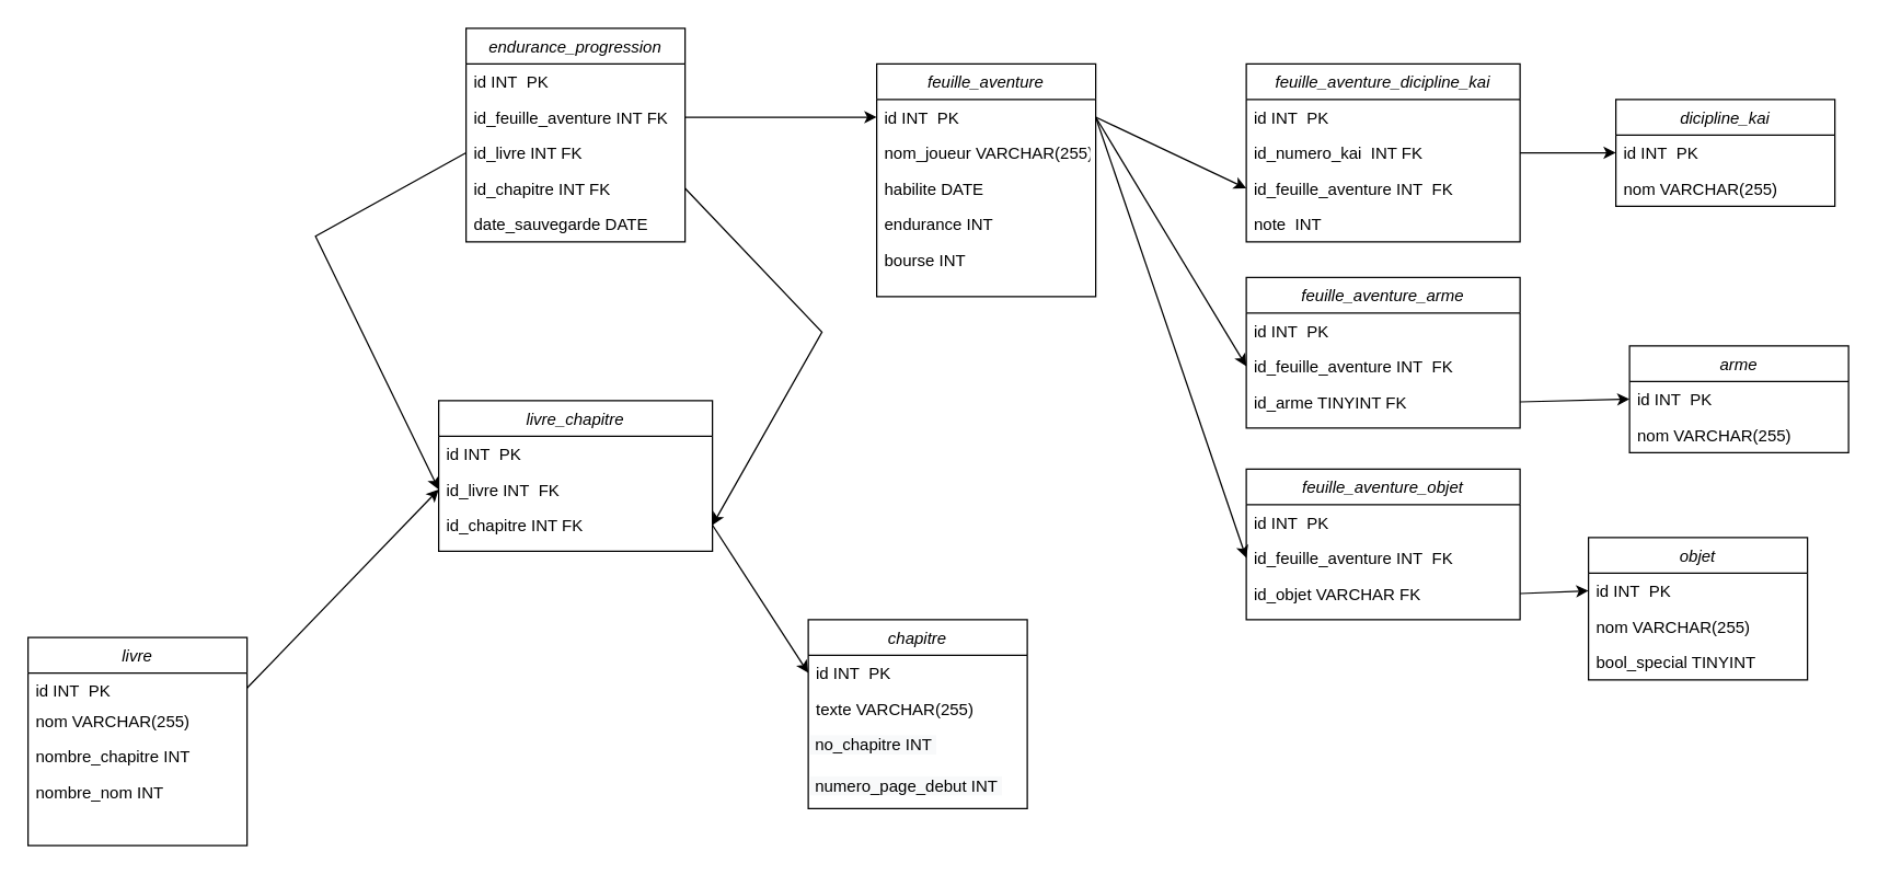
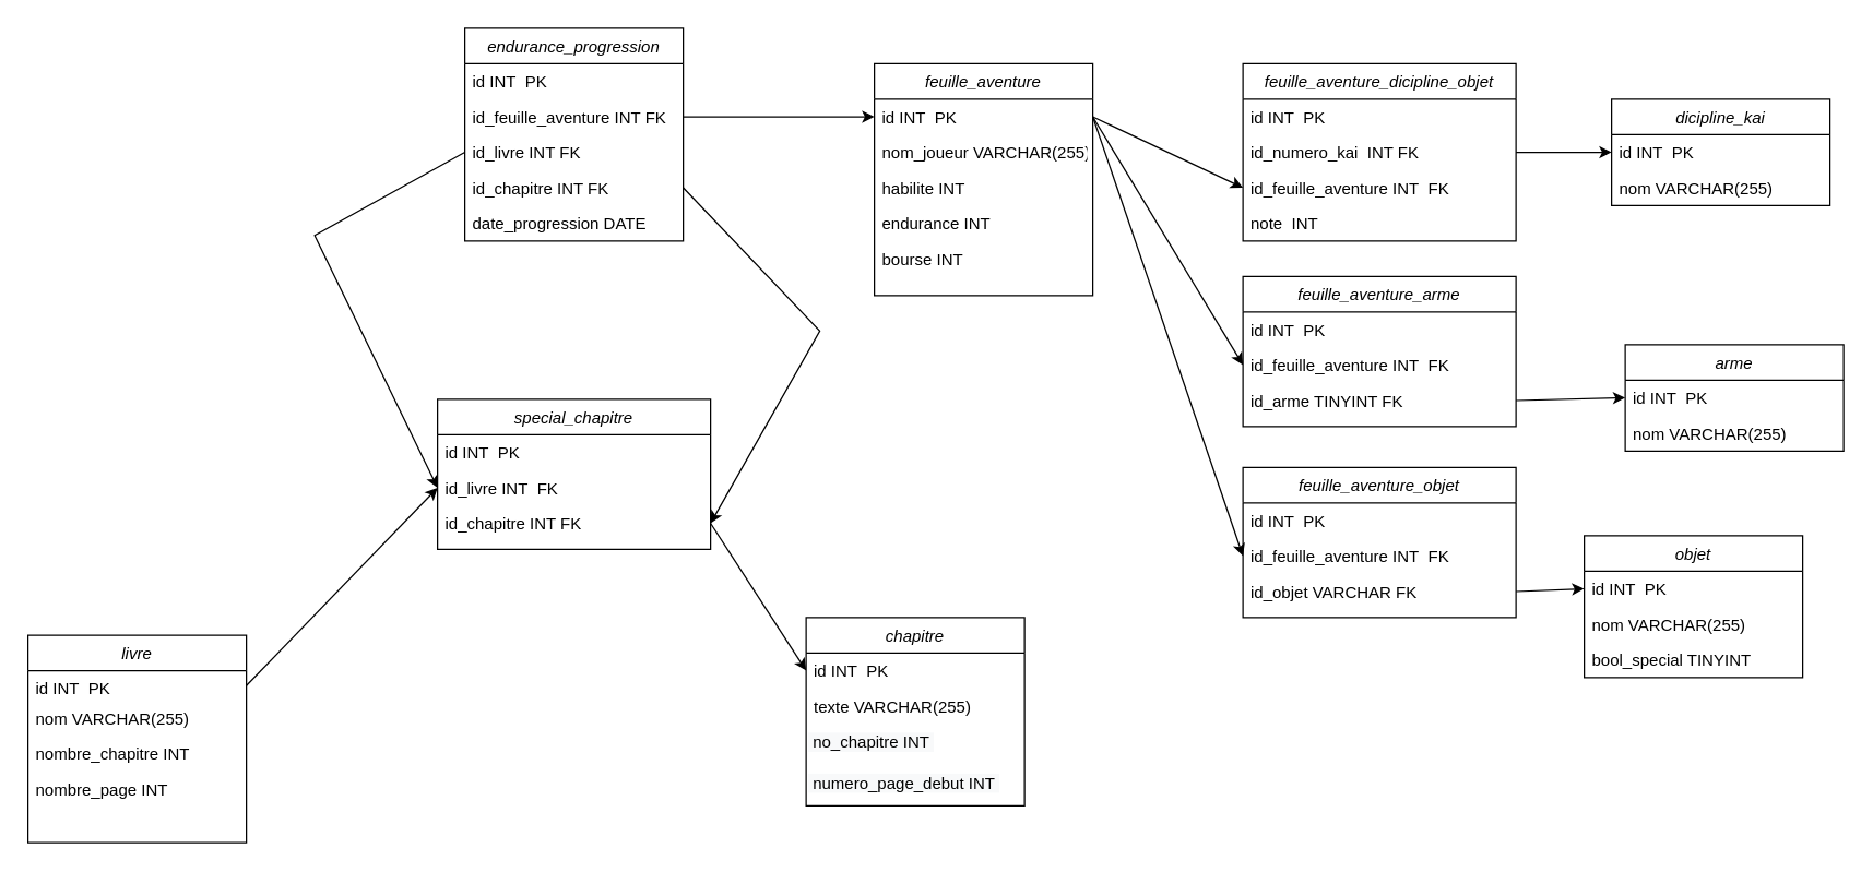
  <mxCell id="0" />
  <mxCell id="1" parent="0" />
  <mxCell id="2" value="livre" style="swimlane;fontStyle=2;align=center;verticalAlign=top;childLayout=stackLayout;horizontal=1;startSize=26;horizontalStack=0;resizeParent=1;resizeLast=0;collapsible=1;marginBottom=0;rounded=0;shadow=0;strokeWidth=1;" parent="1" vertex="1"><mxGeometry x="20" y="465" width="160" height="152" as="geometry"><mxRectangle x="230" y="140" width="160" height="26" as="alternateBounds" /></mxGeometry></mxCell>
  <mxCell id="3" value="id INT  PK " style="text;align=left;verticalAlign=top;spacingLeft=4;spacingRight=4;overflow=hidden;rotatable=0;points=[[0,0.5],[1,0.5]];portConstraint=eastwest;" parent="2" vertex="1"><mxGeometry y="26" width="160" height="22" as="geometry" /></mxCell>
  <mxCell id="4" value="nom VARCHAR(255)" style="text;align=left;verticalAlign=top;spacingLeft=4;spacingRight=4;overflow=hidden;rotatable=0;points=[[0,0.5],[1,0.5]];portConstraint=eastwest;" parent="2" vertex="1"><mxGeometry y="48" width="160" height="26" as="geometry" /></mxCell>
  <mxCell id="5" value="nombre_chapitre INT" style="text;align=left;verticalAlign=top;spacingLeft=4;spacingRight=4;overflow=hidden;rotatable=0;points=[[0,0.5],[1,0.5]];portConstraint=eastwest;" parent="2" vertex="1"><mxGeometry y="74" width="160" height="26" as="geometry" /></mxCell>
- <mxCell id="6" value="nombre_nom INT" style="text;align=left;verticalAlign=top;spacingLeft=4;spacingRight=4;overflow=hidden;rotatable=0;points=[[0,0.5],[1,0.5]];portConstraint=eastwest;" parent="2" vertex="1"><mxGeometry y="100" width="160" height="26" as="geometry" /></mxCell>
+ <mxCell id="6" value="nombre_page INT" style="text;align=left;verticalAlign=top;spacingLeft=4;spacingRight=4;overflow=hidden;rotatable=0;points=[[0,0.5],[1,0.5]];portConstraint=eastwest;" parent="2" vertex="1"><mxGeometry y="100" width="160" height="26" as="geometry" /></mxCell>
  <mxCell id="7" value="feuille_aventure" style="swimlane;fontStyle=2;align=center;verticalAlign=top;childLayout=stackLayout;horizontal=1;startSize=26;horizontalStack=0;resizeParent=1;resizeLast=0;collapsible=1;marginBottom=0;rounded=0;shadow=0;strokeWidth=1;" parent="1" vertex="1"><mxGeometry x="640" y="46" width="160" height="170" as="geometry"><mxRectangle x="130" y="380" width="160" height="26" as="alternateBounds" /></mxGeometry></mxCell>
  <mxCell id="8" value="id INT  PK " style="text;align=left;verticalAlign=top;spacingLeft=4;spacingRight=4;overflow=hidden;rotatable=0;points=[[0,0.5],[1,0.5]];portConstraint=eastwest;" parent="7" vertex="1"><mxGeometry y="26" width="160" height="26" as="geometry" /></mxCell>
  <mxCell id="9" value="nom_joueur VARCHAR(255)" style="text;align=left;verticalAlign=top;spacingLeft=4;spacingRight=4;overflow=hidden;rotatable=0;points=[[0,0.5],[1,0.5]];portConstraint=eastwest;" parent="7" vertex="1"><mxGeometry y="52" width="160" height="26" as="geometry" /></mxCell>
- <mxCell id="10" value="habilite DATE" style="text;align=left;verticalAlign=top;spacingLeft=4;spacingRight=4;overflow=hidden;rotatable=0;points=[[0,0.5],[1,0.5]];portConstraint=eastwest;" parent="7" vertex="1"><mxGeometry y="78" width="160" height="26" as="geometry" /></mxCell>
+ <mxCell id="10" value="habilite INT" style="text;align=left;verticalAlign=top;spacingLeft=4;spacingRight=4;overflow=hidden;rotatable=0;points=[[0,0.5],[1,0.5]];portConstraint=eastwest;" parent="7" vertex="1"><mxGeometry y="78" width="160" height="26" as="geometry" /></mxCell>
  <mxCell id="11" value="endurance INT" style="text;align=left;verticalAlign=top;spacingLeft=4;spacingRight=4;overflow=hidden;rotatable=0;points=[[0,0.5],[1,0.5]];portConstraint=eastwest;" parent="7" vertex="1"><mxGeometry y="104" width="160" height="26" as="geometry" /></mxCell>
  <mxCell id="12" value="bourse INT" style="text;align=left;verticalAlign=top;spacingLeft=4;spacingRight=4;overflow=hidden;rotatable=0;points=[[0,0.5],[1,0.5]];portConstraint=eastwest;" parent="7" vertex="1"><mxGeometry y="130" width="160" height="26" as="geometry" /></mxCell>
  <mxCell id="13" value="dicipline_kai" style="swimlane;fontStyle=2;align=center;verticalAlign=top;childLayout=stackLayout;horizontal=1;startSize=26;horizontalStack=0;resizeParent=1;resizeLast=0;collapsible=1;marginBottom=0;rounded=0;shadow=0;strokeWidth=1;" parent="1" vertex="1"><mxGeometry x="1180" y="72" width="160" height="78" as="geometry"><mxRectangle x="340" y="380" width="170" height="26" as="alternateBounds" /></mxGeometry></mxCell>
  <mxCell id="14" value="id INT  PK " style="text;align=left;verticalAlign=top;spacingLeft=4;spacingRight=4;overflow=hidden;rotatable=0;points=[[0,0.5],[1,0.5]];portConstraint=eastwest;" parent="13" vertex="1"><mxGeometry y="26" width="160" height="26" as="geometry" /></mxCell>
  <mxCell id="15" value="nom VARCHAR(255)" style="text;align=left;verticalAlign=top;spacingLeft=4;spacingRight=4;overflow=hidden;rotatable=0;points=[[0,0.5],[1,0.5]];portConstraint=eastwest;" parent="13" vertex="1"><mxGeometry y="52" width="160" height="26" as="geometry" /></mxCell>
  <mxCell id="16" value="chapitre" style="swimlane;fontStyle=2;align=center;verticalAlign=top;childLayout=stackLayout;horizontal=1;startSize=26;horizontalStack=0;resizeParent=1;resizeLast=0;collapsible=1;marginBottom=0;rounded=0;shadow=0;strokeWidth=1;" parent="1" vertex="1"><mxGeometry x="590" y="452" width="160" height="138" as="geometry"><mxRectangle x="550" y="140" width="160" height="26" as="alternateBounds" /></mxGeometry></mxCell>
  <mxCell id="17" value="id INT  PK " style="text;align=left;verticalAlign=top;spacingLeft=4;spacingRight=4;overflow=hidden;rotatable=0;points=[[0,0.5],[1,0.5]];portConstraint=eastwest;" parent="16" vertex="1"><mxGeometry y="26" width="160" height="26" as="geometry" /></mxCell>
  <mxCell id="18" value="texte VARCHAR(255)" style="text;align=left;verticalAlign=top;spacingLeft=4;spacingRight=4;overflow=hidden;rotatable=0;points=[[0,0.5],[1,0.5]];portConstraint=eastwest;" parent="16" vertex="1"><mxGeometry y="52" width="160" height="26" as="geometry" /></mxCell>
  <mxCell id="19" value="&lt;span style=&quot;color: rgb(0 , 0 , 0) ; font-family: &amp;quot;helvetica&amp;quot; ; font-size: 12px ; font-style: normal ; font-weight: 400 ; letter-spacing: normal ; text-align: left ; text-indent: 0px ; text-transform: none ; word-spacing: 0px ; background-color: rgb(248 , 249 , 250) ; display: inline ; float: none&quot;&gt;&amp;nbsp;no_chapitre INT&amp;nbsp;&lt;/span&gt;" style="text;whiteSpace=wrap;html=1;" parent="16" vertex="1"><mxGeometry y="78" width="160" height="30" as="geometry" /></mxCell>
  <mxCell id="20" value="&lt;span style=&quot;color: rgb(0 , 0 , 0) ; font-family: &amp;#34;helvetica&amp;#34; ; font-size: 12px ; font-style: normal ; font-weight: 400 ; letter-spacing: normal ; text-align: left ; text-indent: 0px ; text-transform: none ; word-spacing: 0px ; background-color: rgb(248 , 249 , 250) ; display: inline ; float: none&quot;&gt;&amp;nbsp;numero_page_debut INT&amp;nbsp;&lt;/span&gt;" style="text;whiteSpace=wrap;html=1;" parent="16" vertex="1"><mxGeometry y="108" width="160" height="30" as="geometry" /></mxCell>
  <mxCell id="21" value="arme" style="swimlane;fontStyle=2;align=center;verticalAlign=top;childLayout=stackLayout;horizontal=1;startSize=26;horizontalStack=0;resizeParent=1;resizeLast=0;collapsible=1;marginBottom=0;rounded=0;shadow=0;strokeWidth=1;" parent="1" vertex="1"><mxGeometry x="1190" y="252" width="160" height="78" as="geometry"><mxRectangle x="340" y="380" width="170" height="26" as="alternateBounds" /></mxGeometry></mxCell>
  <mxCell id="22" value="id INT  PK " style="text;align=left;verticalAlign=top;spacingLeft=4;spacingRight=4;overflow=hidden;rotatable=0;points=[[0,0.5],[1,0.5]];portConstraint=eastwest;" parent="21" vertex="1"><mxGeometry y="26" width="160" height="26" as="geometry" /></mxCell>
  <mxCell id="23" value="nom VARCHAR(255)" style="text;align=left;verticalAlign=top;spacingLeft=4;spacingRight=4;overflow=hidden;rotatable=0;points=[[0,0.5],[1,0.5]];portConstraint=eastwest;" parent="21" vertex="1"><mxGeometry y="52" width="160" height="26" as="geometry" /></mxCell>
  <mxCell id="24" value="endurance_progression" style="swimlane;fontStyle=2;align=center;verticalAlign=top;childLayout=stackLayout;horizontal=1;startSize=26;horizontalStack=0;resizeParent=1;resizeLast=0;collapsible=1;marginBottom=0;rounded=0;shadow=0;strokeWidth=1;" parent="1" vertex="1"><mxGeometry x="340" y="20" width="160" height="156" as="geometry"><mxRectangle x="130" y="380" width="160" height="26" as="alternateBounds" /></mxGeometry></mxCell>
  <mxCell id="25" value="id INT  PK " style="text;align=left;verticalAlign=top;spacingLeft=4;spacingRight=4;overflow=hidden;rotatable=0;points=[[0,0.5],[1,0.5]];portConstraint=eastwest;" parent="24" vertex="1"><mxGeometry y="26" width="160" height="26" as="geometry" /></mxCell>
  <mxCell id="26" value="id_feuille_aventure INT FK " style="text;align=left;verticalAlign=top;spacingLeft=4;spacingRight=4;overflow=hidden;rotatable=0;points=[[0,0.5],[1,0.5]];portConstraint=eastwest;" parent="24" vertex="1"><mxGeometry y="52" width="160" height="26" as="geometry" /></mxCell>
  <mxCell id="27" value="id_livre INT FK " style="text;align=left;verticalAlign=top;spacingLeft=4;spacingRight=4;overflow=hidden;rotatable=0;points=[[0,0.5],[1,0.5]];portConstraint=eastwest;" parent="24" vertex="1"><mxGeometry y="78" width="160" height="26" as="geometry" /></mxCell>
  <mxCell id="28" value="id_chapitre INT FK " style="text;align=left;verticalAlign=top;spacingLeft=4;spacingRight=4;overflow=hidden;rotatable=0;points=[[0,0.5],[1,0.5]];portConstraint=eastwest;" parent="24" vertex="1"><mxGeometry y="104" width="160" height="26" as="geometry" /></mxCell>
- <mxCell id="29" value="date_sauvegarde DATE " style="text;align=left;verticalAlign=top;spacingLeft=4;spacingRight=4;overflow=hidden;rotatable=0;points=[[0,0.5],[1,0.5]];portConstraint=eastwest;" parent="24" vertex="1"><mxGeometry y="130" width="160" height="26" as="geometry" /></mxCell>
- <mxCell id="30" value="feuille_aventure_dicipline_kai" style="swimlane;fontStyle=2;align=center;verticalAlign=top;childLayout=stackLayout;horizontal=1;startSize=26;horizontalStack=0;resizeParent=1;resizeLast=0;collapsible=1;marginBottom=0;rounded=0;shadow=0;strokeWidth=1;" parent="1" vertex="1"><mxGeometry x="910" y="46" width="200" height="130" as="geometry"><mxRectangle x="130" y="380" width="160" height="26" as="alternateBounds" /></mxGeometry></mxCell>
+ <mxCell id="29" value="date_progression DATE " style="text;align=left;verticalAlign=top;spacingLeft=4;spacingRight=4;overflow=hidden;rotatable=0;points=[[0,0.5],[1,0.5]];portConstraint=eastwest;" parent="24" vertex="1"><mxGeometry y="130" width="160" height="26" as="geometry" /></mxCell>
+ <mxCell id="30" value="feuille_aventure_dicipline_objet" style="swimlane;fontStyle=2;align=center;verticalAlign=top;childLayout=stackLayout;horizontal=1;startSize=26;horizontalStack=0;resizeParent=1;resizeLast=0;collapsible=1;marginBottom=0;rounded=0;shadow=0;strokeWidth=1;" parent="1" vertex="1"><mxGeometry x="910" y="46" width="200" height="130" as="geometry"><mxRectangle x="130" y="380" width="160" height="26" as="alternateBounds" /></mxGeometry></mxCell>
  <mxCell id="31" value="id INT  PK " style="text;align=left;verticalAlign=top;spacingLeft=4;spacingRight=4;overflow=hidden;rotatable=0;points=[[0,0.5],[1,0.5]];portConstraint=eastwest;" parent="30" vertex="1"><mxGeometry y="26" width="200" height="26" as="geometry" /></mxCell>
  <mxCell id="32" value="id_numero_kai  INT FK " style="text;align=left;verticalAlign=top;spacingLeft=4;spacingRight=4;overflow=hidden;rotatable=0;points=[[0,0.5],[1,0.5]];portConstraint=eastwest;" parent="30" vertex="1"><mxGeometry y="52" width="200" height="26" as="geometry" /></mxCell>
  <mxCell id="33" value="id_feuille_aventure INT  FK " style="text;align=left;verticalAlign=top;spacingLeft=4;spacingRight=4;overflow=hidden;rotatable=0;points=[[0,0.5],[1,0.5]];portConstraint=eastwest;" parent="30" vertex="1"><mxGeometry y="78" width="200" height="26" as="geometry" /></mxCell>
  <mxCell id="34" value="note  INT " style="text;align=left;verticalAlign=top;spacingLeft=4;spacingRight=4;overflow=hidden;rotatable=0;points=[[0,0.5],[1,0.5]];portConstraint=eastwest;" parent="30" vertex="1"><mxGeometry y="104" width="200" height="26" as="geometry" /></mxCell>
  <mxCell id="35" value="feuille_aventure_arme" style="swimlane;fontStyle=2;align=center;verticalAlign=top;childLayout=stackLayout;horizontal=1;startSize=26;horizontalStack=0;resizeParent=1;resizeLast=0;collapsible=1;marginBottom=0;rounded=0;shadow=0;strokeWidth=1;" parent="1" vertex="1"><mxGeometry x="910" y="202" width="200" height="110" as="geometry"><mxRectangle x="130" y="380" width="160" height="26" as="alternateBounds" /></mxGeometry></mxCell>
  <mxCell id="36" value="id INT  PK " style="text;align=left;verticalAlign=top;spacingLeft=4;spacingRight=4;overflow=hidden;rotatable=0;points=[[0,0.5],[1,0.5]];portConstraint=eastwest;" parent="35" vertex="1"><mxGeometry y="26" width="200" height="26" as="geometry" /></mxCell>
  <mxCell id="37" value="id_feuille_aventure INT  FK " style="text;align=left;verticalAlign=top;spacingLeft=4;spacingRight=4;overflow=hidden;rotatable=0;points=[[0,0.5],[1,0.5]];portConstraint=eastwest;" parent="35" vertex="1"><mxGeometry y="52" width="200" height="26" as="geometry" /></mxCell>
  <mxCell id="38" value="id_arme TINYINT FK " style="text;align=left;verticalAlign=top;spacingLeft=4;spacingRight=4;overflow=hidden;rotatable=0;points=[[0,0.5],[1,0.5]];portConstraint=eastwest;" parent="35" vertex="1"><mxGeometry y="78" width="200" height="26" as="geometry" /></mxCell>
  <mxCell id="39" value="feuille_aventure_objet" style="swimlane;fontStyle=2;align=center;verticalAlign=top;childLayout=stackLayout;horizontal=1;startSize=26;horizontalStack=0;resizeParent=1;resizeLast=0;collapsible=1;marginBottom=0;rounded=0;shadow=0;strokeWidth=1;" parent="1" vertex="1"><mxGeometry x="910" y="342" width="200" height="110" as="geometry"><mxRectangle x="130" y="380" width="160" height="26" as="alternateBounds" /></mxGeometry></mxCell>
  <mxCell id="40" value="id INT  PK " style="text;align=left;verticalAlign=top;spacingLeft=4;spacingRight=4;overflow=hidden;rotatable=0;points=[[0,0.5],[1,0.5]];portConstraint=eastwest;" parent="39" vertex="1"><mxGeometry y="26" width="200" height="26" as="geometry" /></mxCell>
  <mxCell id="41" value="id_feuille_aventure INT  FK " style="text;align=left;verticalAlign=top;spacingLeft=4;spacingRight=4;overflow=hidden;rotatable=0;points=[[0,0.5],[1,0.5]];portConstraint=eastwest;" parent="39" vertex="1"><mxGeometry y="52" width="200" height="26" as="geometry" /></mxCell>
  <mxCell id="42" value="id_objet VARCHAR FK " style="text;align=left;verticalAlign=top;spacingLeft=4;spacingRight=4;overflow=hidden;rotatable=0;points=[[0,0.5],[1,0.5]];portConstraint=eastwest;" parent="39" vertex="1"><mxGeometry y="78" width="200" height="26" as="geometry" /></mxCell>
  <mxCell id="43" value="objet" style="swimlane;fontStyle=2;align=center;verticalAlign=top;childLayout=stackLayout;horizontal=1;startSize=26;horizontalStack=0;resizeParent=1;resizeLast=0;collapsible=1;marginBottom=0;rounded=0;shadow=0;strokeWidth=1;" parent="1" vertex="1"><mxGeometry x="1160" y="392" width="160" height="104" as="geometry"><mxRectangle x="340" y="380" width="170" height="26" as="alternateBounds" /></mxGeometry></mxCell>
  <mxCell id="44" value="id INT  PK " style="text;align=left;verticalAlign=top;spacingLeft=4;spacingRight=4;overflow=hidden;rotatable=0;points=[[0,0.5],[1,0.5]];portConstraint=eastwest;" parent="43" vertex="1"><mxGeometry y="26" width="160" height="26" as="geometry" /></mxCell>
  <mxCell id="45" value="nom VARCHAR(255)" style="text;align=left;verticalAlign=top;spacingLeft=4;spacingRight=4;overflow=hidden;rotatable=0;points=[[0,0.5],[1,0.5]];portConstraint=eastwest;" parent="43" vertex="1"><mxGeometry y="52" width="160" height="26" as="geometry" /></mxCell>
  <mxCell id="46" value="bool_special TINYINT" style="text;align=left;verticalAlign=top;spacingLeft=4;spacingRight=4;overflow=hidden;rotatable=0;points=[[0,0.5],[1,0.5]];portConstraint=eastwest;" parent="43" vertex="1"><mxGeometry y="78" width="160" height="26" as="geometry" /></mxCell>
  <mxCell id="47" value="" style="endArrow=classic;html=1;rounded=0;exitX=1;exitY=0.5;exitDx=0;exitDy=0;entryX=0;entryY=0.5;entryDx=0;entryDy=0;" parent="1" source="38" target="22" edge="1"><mxGeometry width="50" height="50" relative="1" as="geometry"><mxPoint x="840" y="219.5" as="sourcePoint" /><mxPoint x="916" y="131.01" as="targetPoint" /></mxGeometry></mxCell>
  <mxCell id="48" value="" style="endArrow=classic;html=1;rounded=0;exitX=1;exitY=0.5;exitDx=0;exitDy=0;entryX=0;entryY=0.5;entryDx=0;entryDy=0;" parent="1" source="32" target="14" edge="1"><mxGeometry width="50" height="50" relative="1" as="geometry"><mxPoint x="860" y="239.5" as="sourcePoint" /><mxPoint x="936" y="151.01" as="targetPoint" /></mxGeometry></mxCell>
  <mxCell id="49" value="" style="endArrow=classic;html=1;rounded=0;exitX=1;exitY=0.5;exitDx=0;exitDy=0;entryX=0;entryY=0.5;entryDx=0;entryDy=0;" parent="1" source="42" target="44" edge="1"><mxGeometry width="50" height="50" relative="1" as="geometry"><mxPoint x="1020" y="222" as="sourcePoint" /><mxPoint x="1070" y="172" as="targetPoint" /></mxGeometry></mxCell>
- <mxCell id="50" value="livre_chapitre" style="swimlane;fontStyle=2;align=center;verticalAlign=top;childLayout=stackLayout;horizontal=1;startSize=26;horizontalStack=0;resizeParent=1;resizeLast=0;collapsible=1;marginBottom=0;rounded=0;shadow=0;strokeWidth=1;" parent="1" vertex="1"><mxGeometry x="320" y="292" width="200" height="110" as="geometry"><mxRectangle x="130" y="380" width="160" height="26" as="alternateBounds" /></mxGeometry></mxCell>
+ <mxCell id="50" value="special_chapitre" style="swimlane;fontStyle=2;align=center;verticalAlign=top;childLayout=stackLayout;horizontal=1;startSize=26;horizontalStack=0;resizeParent=1;resizeLast=0;collapsible=1;marginBottom=0;rounded=0;shadow=0;strokeWidth=1;" parent="1" vertex="1"><mxGeometry x="320" y="292" width="200" height="110" as="geometry"><mxRectangle x="130" y="380" width="160" height="26" as="alternateBounds" /></mxGeometry></mxCell>
  <mxCell id="51" value="id INT  PK " style="text;align=left;verticalAlign=top;spacingLeft=4;spacingRight=4;overflow=hidden;rotatable=0;points=[[0,0.5],[1,0.5]];portConstraint=eastwest;" parent="50" vertex="1"><mxGeometry y="26" width="200" height="26" as="geometry" /></mxCell>
  <mxCell id="52" value="id_livre INT  FK " style="text;align=left;verticalAlign=top;spacingLeft=4;spacingRight=4;overflow=hidden;rotatable=0;points=[[0,0.5],[1,0.5]];portConstraint=eastwest;" parent="50" vertex="1"><mxGeometry y="52" width="200" height="26" as="geometry" /></mxCell>
  <mxCell id="53" value="id_chapitre INT FK " style="text;align=left;verticalAlign=top;spacingLeft=4;spacingRight=4;overflow=hidden;rotatable=0;points=[[0,0.5],[1,0.5]];portConstraint=eastwest;" parent="50" vertex="1"><mxGeometry y="78" width="200" height="26" as="geometry" /></mxCell>
  <mxCell id="54" value="" style="endArrow=classic;html=1;rounded=0;exitX=1;exitY=0.5;exitDx=0;exitDy=0;entryX=0;entryY=0.5;entryDx=0;entryDy=0;" parent="1" source="3" target="52" edge="1"><mxGeometry width="50" height="50" relative="1" as="geometry"><mxPoint x="190" y="491" as="sourcePoint" /><mxPoint x="610" y="272" as="targetPoint" /></mxGeometry></mxCell>
  <mxCell id="55" value="" style="endArrow=classic;html=1;rounded=0;exitX=1;exitY=0.5;exitDx=0;exitDy=0;entryX=0;entryY=0.5;entryDx=0;entryDy=0;" parent="1" source="53" target="17" edge="1"><mxGeometry width="50" height="50" relative="1" as="geometry"><mxPoint x="560" y="322" as="sourcePoint" /><mxPoint x="610" y="272" as="targetPoint" /></mxGeometry></mxCell>
  <mxCell id="56" value="" style="endArrow=classic;html=1;rounded=0;exitX=1;exitY=0.5;exitDx=0;exitDy=0;entryX=0;entryY=0.5;entryDx=0;entryDy=0;" parent="1" source="26" target="8" edge="1"><mxGeometry width="50" height="50" relative="1" as="geometry"><mxPoint x="460" y="292" as="sourcePoint" /><mxPoint x="510" y="242" as="targetPoint" /></mxGeometry></mxCell>
  <mxCell id="57" value="" style="endArrow=classic;html=1;rounded=0;exitX=1;exitY=0.5;exitDx=0;exitDy=0;entryX=0;entryY=0.5;entryDx=0;entryDy=0;" parent="1" source="8" target="33" edge="1"><mxGeometry width="50" height="50" relative="1" as="geometry"><mxPoint x="830" y="152" as="sourcePoint" /><mxPoint x="910" y="150" as="targetPoint" /></mxGeometry></mxCell>
  <mxCell id="58" value="" style="endArrow=classic;html=1;rounded=0;exitX=1;exitY=0.5;exitDx=0;exitDy=0;entryX=0;entryY=0.5;entryDx=0;entryDy=0;" parent="1" source="8" target="37" edge="1"><mxGeometry width="50" height="50" relative="1" as="geometry"><mxPoint x="1130" y="313" as="sourcePoint" /><mxPoint x="1210" y="311" as="targetPoint" /></mxGeometry></mxCell>
  <mxCell id="59" value="" style="endArrow=classic;html=1;rounded=0;exitX=1;exitY=0.5;exitDx=0;exitDy=0;entryX=0;entryY=0.5;entryDx=0;entryDy=0;" parent="1" source="8" target="41" edge="1"><mxGeometry width="50" height="50" relative="1" as="geometry"><mxPoint x="1140" y="323" as="sourcePoint" /><mxPoint x="1220" y="321" as="targetPoint" /></mxGeometry></mxCell>
  <mxCell id="60" value="" style="endArrow=classic;html=1;rounded=0;exitX=0;exitY=0.5;exitDx=0;exitDy=0;entryX=0;entryY=0.5;entryDx=0;entryDy=0;" parent="1" source="27" target="52" edge="1"><mxGeometry width="50" height="50" relative="1" as="geometry"><mxPoint x="190" y="96" as="sourcePoint" /><mxPoint x="60" y="282" as="targetPoint" /><Array as="points"><mxPoint x="230" y="172" /></Array></mxGeometry></mxCell>
  <mxCell id="61" value="" style="endArrow=classic;html=1;rounded=0;exitX=1;exitY=0.5;exitDx=0;exitDy=0;entryX=1;entryY=0.5;entryDx=0;entryDy=0;" parent="1" source="28" target="53" edge="1"><mxGeometry width="50" height="50" relative="1" as="geometry"><mxPoint x="350" y="121" as="sourcePoint" /><mxPoint x="330" y="367" as="targetPoint" /><Array as="points"><mxPoint x="600" y="242" /></Array></mxGeometry></mxCell>
